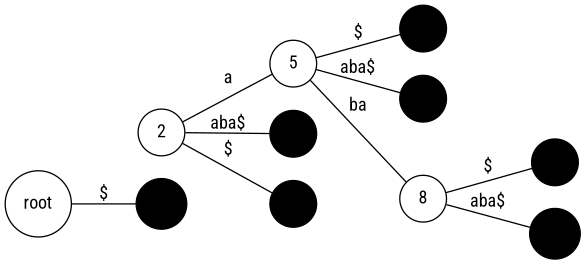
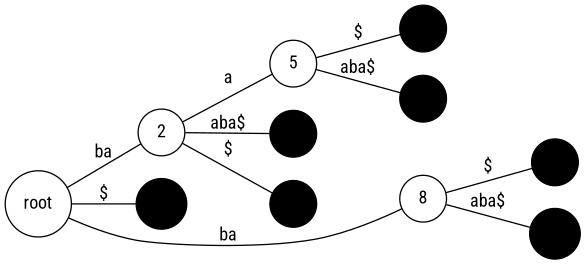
  graph {
    fontname="Roboto Condensed"
    rankdir=LR
    node [fontname="Roboto Condensed" shape=circle color=black style=filled]
    edge [fontname="Roboto Condensed"]
    n1 [label=root color="" style=""]
    2 [color="" style=""]
    11
    5 [color="" style=""]
    3
    4
    6
    7
    8 [color="" style=""]
    9
    10
+   n1 -- 2 [label=ba]
    n1 -- 11 [label="$"]
    2 -- 5 [label=a]
    2 -- 3 [label="aba$"]
    2 -- 4 [label="$"]
    5 -- 6 [label="$"]
    5 -- 7 [label="aba$"]
-   5 -- 8 [label=ba]
+   n1 -- 8 [label=ba]
    8 -- 9 [label="$"]
    8 -- 10 [label="aba$"]
  }
